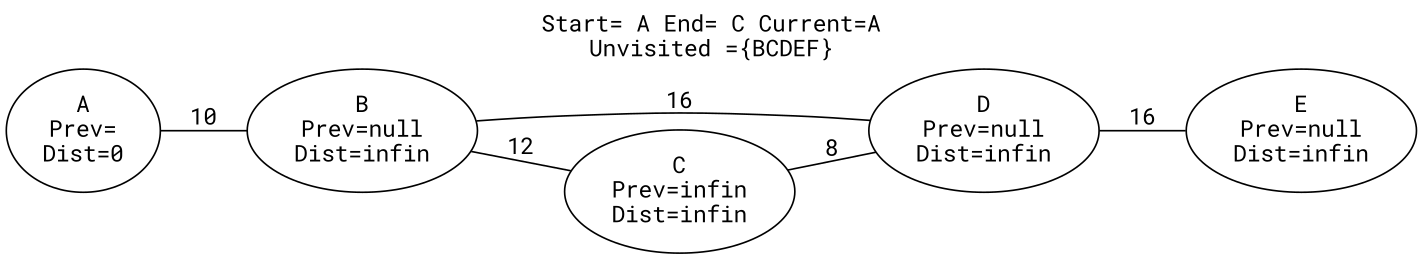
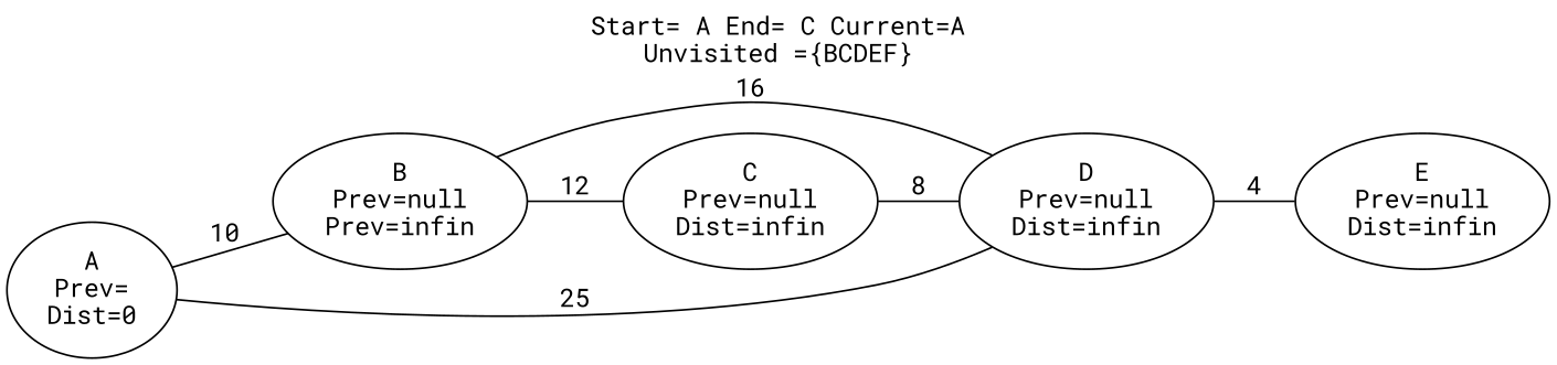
  graph {
    fontname="Roboto Mono"
    label="Start= A End= C Current=A\nUnvisited ={BCDEF}"
    labelloc=t
    rankdir=LR
    node [fontname="Roboto Mono"]
    edge [fontname="Roboto Mono" weight=10]
    n1 [label="A\nPrev=\nDist=0"]
-   n2 [label="B\nPrev=null\nDist=infin"]
+   n2 [label="B\nPrev=null\nPrev=infin"]
    n3 [label="D\nPrev=null\nDist=infin"]
-   n4 [label="C\nPrev=infin\nDist=infin"]
+   n4 [label="C\nPrev=null\nDist=infin"]
    n5 [label="E\nPrev=null\nDist=infin"]
    n1 -- n2 [label=10]
+   n1 -- n3 [label=25]
    n2 -- n3 [label=16]
    n2 -- n4 [label=12]
-   n3 -- n5 [label=16]
+   n3 -- n5 [label=4]
    n4 -- n3 [label=8]
  }
